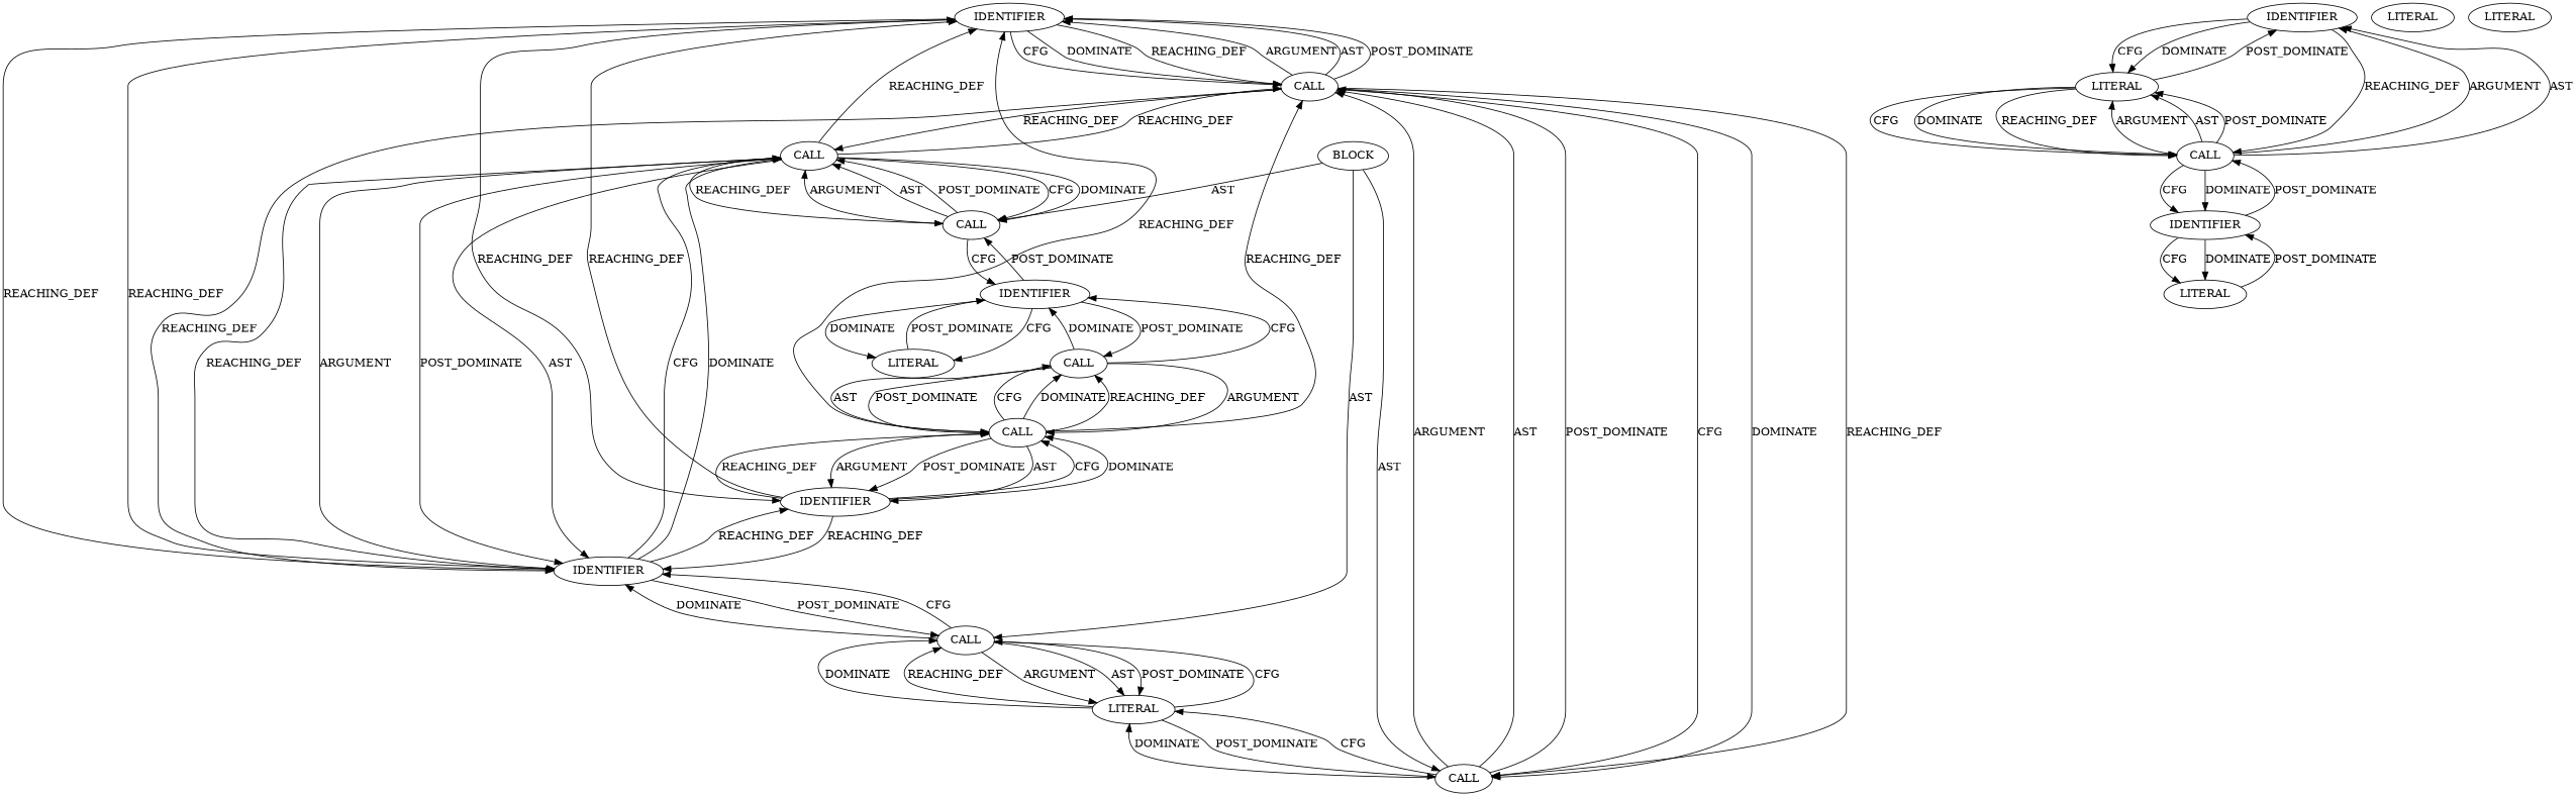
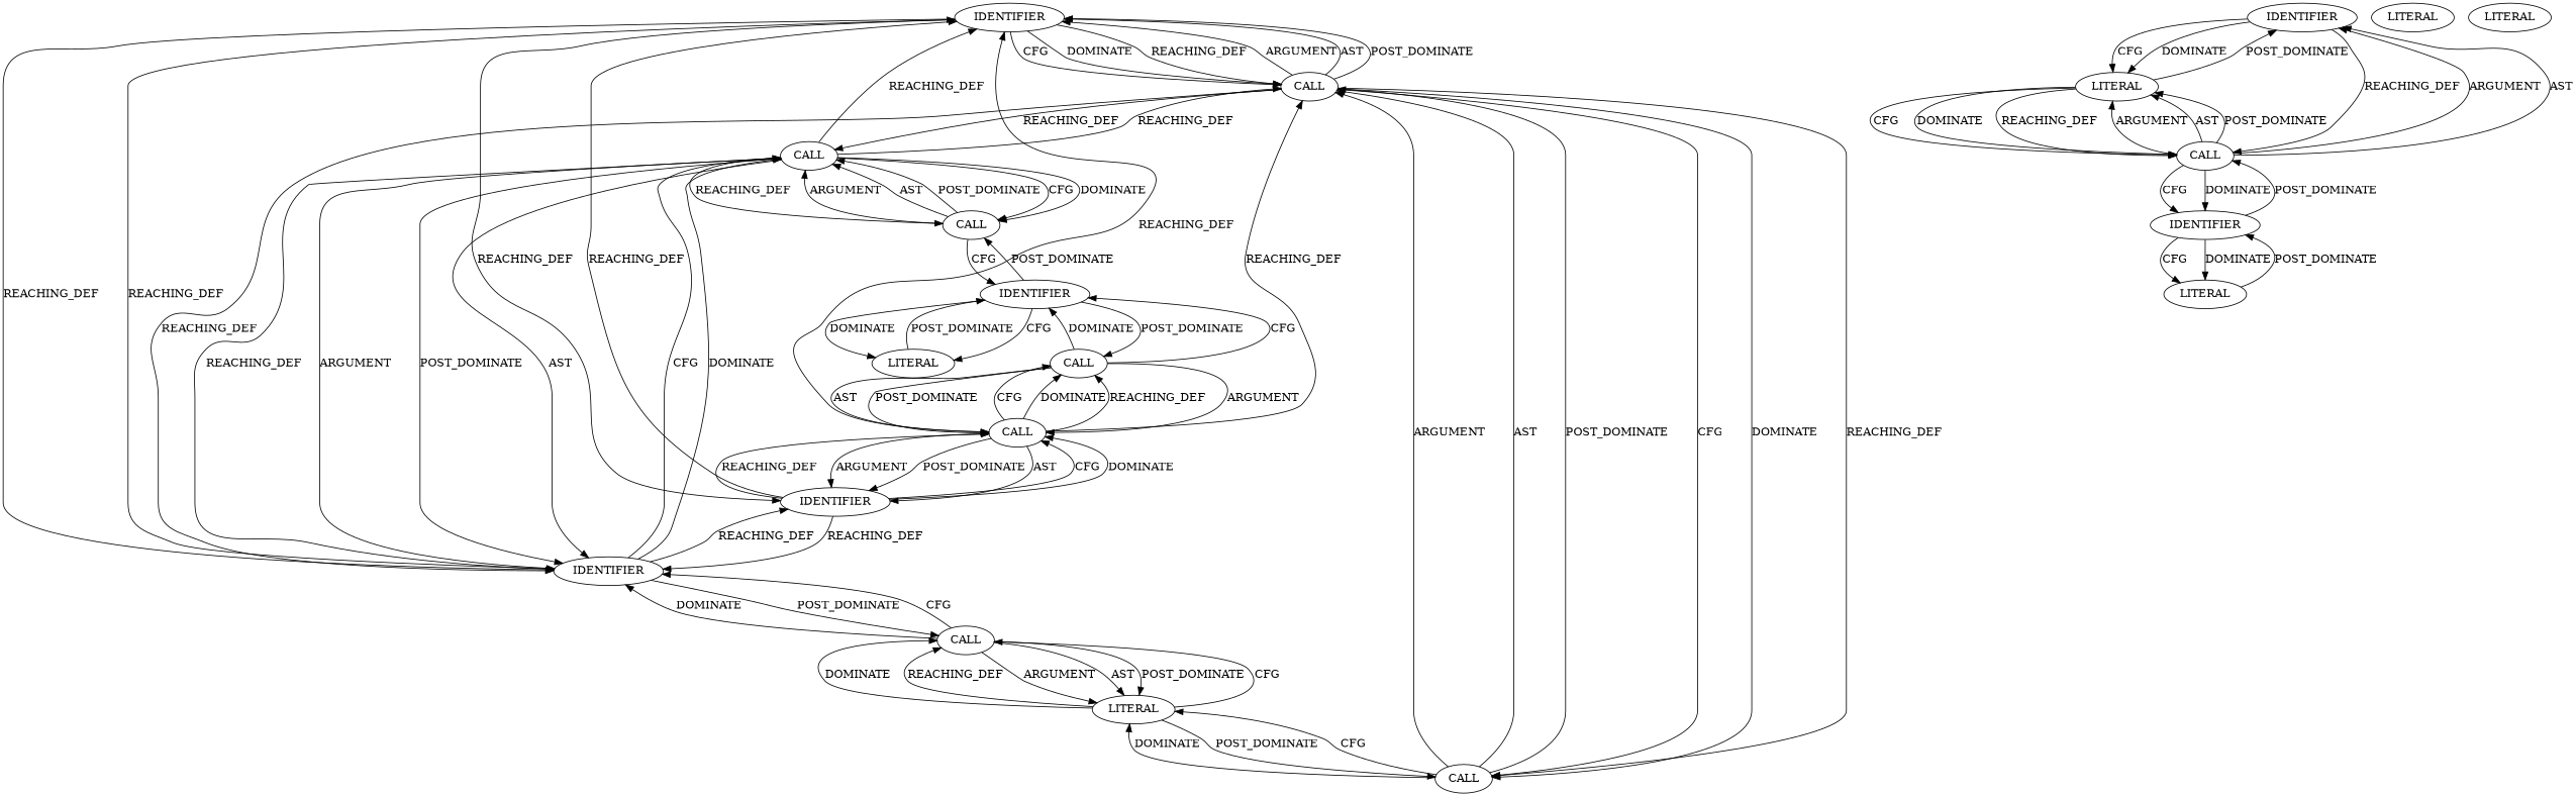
  digraph {
    node [ARGUMENT_INDEX=1 CODE=work_mutex COLUMN_NUMBER=13 LINE_NUMBER=81 ORDER=1 TYPE_FULL_NAME=ANY]
    n1 [COLUMN_NUMBER=35 NAME=work_mutex TYPE_FULL_NAME=pthread_mutex_t label=IDENTIFIER]
    n2 [CODE="&work_mutex" COLUMN_NUMBER=34 DISPATCH_TYPE=STATIC_DISPATCH METHOD_FULL_NAME="<operator>.addressOf" NAME="<operator>.addressOf" label=CALL]
    n3 [COLUMN_NUMBER=29 LINE_NUMBER=78 NAME=work_mutex TYPE_FULL_NAME=pthread_mutex_t label=IDENTIFIER]
    n4 [COLUMN_NUMBER=33 LINE_NUMBER=83 NAME=work_mutex TYPE_FULL_NAME=pthread_mutex_t label=IDENTIFIER]
    n5 [ARGUMENT_INDEX=-1 CODE="pthread_mutex_lock(&work_mutex)" COLUMN_NUMBER=9 DISPATCH_TYPE=STATIC_DISPATCH LINE_NUMBER=78 METHOD_FULL_NAME=pthread_mutex_lock NAME=pthread_mutex_lock ORDER=5 label=CALL]
    n6 [CODE="&work_mutex" COLUMN_NUMBER=28 DISPATCH_TYPE=STATIC_DISPATCH LINE_NUMBER=78 METHOD_FULL_NAME="<operator>.addressOf" NAME="<operator>.addressOf" label=CALL]
    n7 [CODE=work_area COLUMN_NUMBER=16 LINE_NUMBER=79 NAME=work_area label=IDENTIFIER TYPE_FULL_NAME=""]
    n8 [ARGUMENT_INDEX=-1 CODE="pthread_mutex_unlock(&work_mutex)" DISPATCH_TYPE=STATIC_DISPATCH METHOD_FULL_NAME=pthread_mutex_unlock NAME=pthread_mutex_unlock label=CALL]
    n9 [CODE="&work_mutex" COLUMN_NUMBER=32 DISPATCH_TYPE=STATIC_DISPATCH LINE_NUMBER=83 METHOD_FULL_NAME="<operator>.addressOf" NAME="<operator>.addressOf" label=CALL]
    n10 [CODE=time_to_exit COLUMN_NUMBER=5 LINE_NUMBER=87 NAME=time_to_exit TYPE_FULL_NAME=int label=IDENTIFIER]
    n11 [ARGUMENT_INDEX=2 CODE=1 COLUMN_NUMBER=20 LINE_NUMBER=87 ORDER=2 TYPE_FULL_NAME=int label=LITERAL]
    n12 [ARGUMENT_INDEX=-1 CODE="time_to_exit = 1" COLUMN_NUMBER=5 DISPATCH_TYPE=STATIC_DISPATCH LINE_NUMBER=87 METHOD_FULL_NAME="<operator>.assignment" NAME="<operator>.assignment" ORDER=4 label=CALL]
    n13 [ARGUMENT_INDEX=-1 CODE="sleep(1)" DISPATCH_TYPE=STATIC_DISPATCH LINE_NUMBER=82 METHOD_FULL_NAME=sleep NAME=sleep ORDER=2 label=CALL]
    n14 [CODE=1 COLUMN_NUMBER=19 LINE_NUMBER=82 TYPE_FULL_NAME=int label=LITERAL]
    n15 [ARGUMENT_INDEX=-1 CODE="pthread_mutex_lock(&work_mutex)" DISPATCH_TYPE=STATIC_DISPATCH LINE_NUMBER=83 METHOD_FULL_NAME=pthread_mutex_lock NAME=pthread_mutex_lock ORDER=3 label=CALL]
    n16 [ARGUMENT_INDEX=2 CODE=0 COLUMN_NUMBER=26 LINE_NUMBER=79 ORDER=2 TYPE_FULL_NAME=int label=LITERAL]
    n17 [ARGUMENT_INDEX=2 CODE="'\0'" COLUMN_NUMBER=32 LINE_NUMBER=79 ORDER=2 TYPE_FULL_NAME=char label=LITERAL]
    n18 [CODE=work_area COLUMN_NUMBER=5 LINE_NUMBER=88 NAME=work_area label=IDENTIFIER TYPE_FULL_NAME=""]
    n19 [ARGUMENT_INDEX=2 CODE=0 COLUMN_NUMBER=15 LINE_NUMBER=88 ORDER=2 TYPE_FULL_NAME=int label=LITERAL]
-   n20 [ARGUMENT_INDEX=-1 CODE="{\n            pthread_mutex_unlock(&work_mutex);\n            sleep(1);\n            pthread_mutex_lock(&work_mutex);\n        }" COLUMN_NUMBER=9 LINE_NUMBER=80 ORDER=2 TYPE_FULL_NAME=void label=BLOCK]
    n21 [ARGUMENT_INDEX=2 CODE="'\0'" COLUMN_NUMBER=20 LINE_NUMBER=88 ORDER=2 TYPE_FULL_NAME=char label=LITERAL]
    n1 -> n2 [label=CFG]
    n1 -> n2 [label=DOMINATE]
    n1 -> n2 [label=REACHING_DEF]
    n1 -> n3 [label=REACHING_DEF]
    n1 -> n4 [label=REACHING_DEF]
    n2 -> n1 [label=ARGUMENT]
    n2 -> n1 [label=AST]
    n2 -> n1 [label=POST_DOMINATE]
    n2 -> n4 [label=REACHING_DEF]
    n2 -> n8 [label=CFG]
    n2 -> n8 [label=DOMINATE]
    n2 -> n8 [label=REACHING_DEF]
    n2 -> n9 [label=REACHING_DEF]
    n3 -> n1 [label=REACHING_DEF]
    n3 -> n4 [label=REACHING_DEF]
    n3 -> n6 [label=CFG]
    n3 -> n6 [label=DOMINATE]
    n3 -> n6 [label=REACHING_DEF]
    n4 -> n1 [label=REACHING_DEF]
    n4 -> n3 [label=REACHING_DEF]
    n4 -> n9 [label=CFG]
    n4 -> n9 [label=DOMINATE]
    n4 -> n9 [label=REACHING_DEF]
    n4 -> n13 [label=POST_DOMINATE]
    n5 -> n6 [label=ARGUMENT]
    n5 -> n6 [label=AST]
    n5 -> n6 [label=POST_DOMINATE]
    n5 -> n7 [label=CFG]
    n5 -> n7 [label=DOMINATE]
    n6 -> n1 [label=REACHING_DEF]
    n6 -> n2 [label=REACHING_DEF]
    n6 -> n3 [label=ARGUMENT]
    n6 -> n3 [label=AST]
    n6 -> n3 [label=POST_DOMINATE]
    n6 -> n5 [label=CFG]
    n6 -> n5 [label=DOMINATE]
    n6 -> n5 [label=REACHING_DEF]
    n7 -> n5 [label=POST_DOMINATE]
    n7 -> n15 [label=POST_DOMINATE]
    n7 -> n16 [label=CFG]
    n7 -> n16 [label=DOMINATE]
    n8 -> n2 [label=ARGUMENT]
    n8 -> n2 [label=AST]
    n8 -> n2 [label=POST_DOMINATE]
    n8 -> n14 [label=CFG]
    n8 -> n14 [label=DOMINATE]
    n9 -> n1 [label=REACHING_DEF]
    n9 -> n2 [label=REACHING_DEF]
    n9 -> n4 [label=ARGUMENT]
    n9 -> n4 [label=AST]
    n9 -> n4 [label=POST_DOMINATE]
    n9 -> n15 [label=CFG]
    n9 -> n15 [label=DOMINATE]
    n9 -> n15 [label=REACHING_DEF]
    n10 -> n11 [label=CFG]
    n10 -> n11 [label=DOMINATE]
    n10 -> n12 [label=REACHING_DEF]
    n11 -> n10 [label=POST_DOMINATE]
    n11 -> n12 [label=CFG]
    n11 -> n12 [label=DOMINATE]
    n11 -> n12 [label=REACHING_DEF]
    n12 -> n10 [label=ARGUMENT]
    n12 -> n10 [label=AST]
    n12 -> n11 [label=ARGUMENT]
    n12 -> n11 [label=AST]
    n12 -> n11 [label=POST_DOMINATE]
    n12 -> n18 [label=CFG]
    n12 -> n18 [label=DOMINATE]
    n13 -> n4 [label=CFG]
    n13 -> n4 [label=DOMINATE]
    n13 -> n14 [label=ARGUMENT]
    n13 -> n14 [label=AST]
    n13 -> n14 [label=POST_DOMINATE]
    n14 -> n8 [label=POST_DOMINATE]
    n14 -> n13 [label=CFG]
    n14 -> n13 [label=DOMINATE]
    n14 -> n13 [label=REACHING_DEF]
    n15 -> n7 [label=CFG]
    n15 -> n9 [label=ARGUMENT]
    n15 -> n9 [label=AST]
    n15 -> n9 [label=POST_DOMINATE]
    n16 -> n7 [label=POST_DOMINATE]
    n18 -> n12 [label=POST_DOMINATE]
    n18 -> n19 [label=CFG]
    n18 -> n19 [label=DOMINATE]
    n19 -> n18 [label=POST_DOMINATE]
-   n20 -> n8 [label=AST]
-   n20 -> n13 [label=AST]
-   n20 -> n15 [label=AST]
  }
